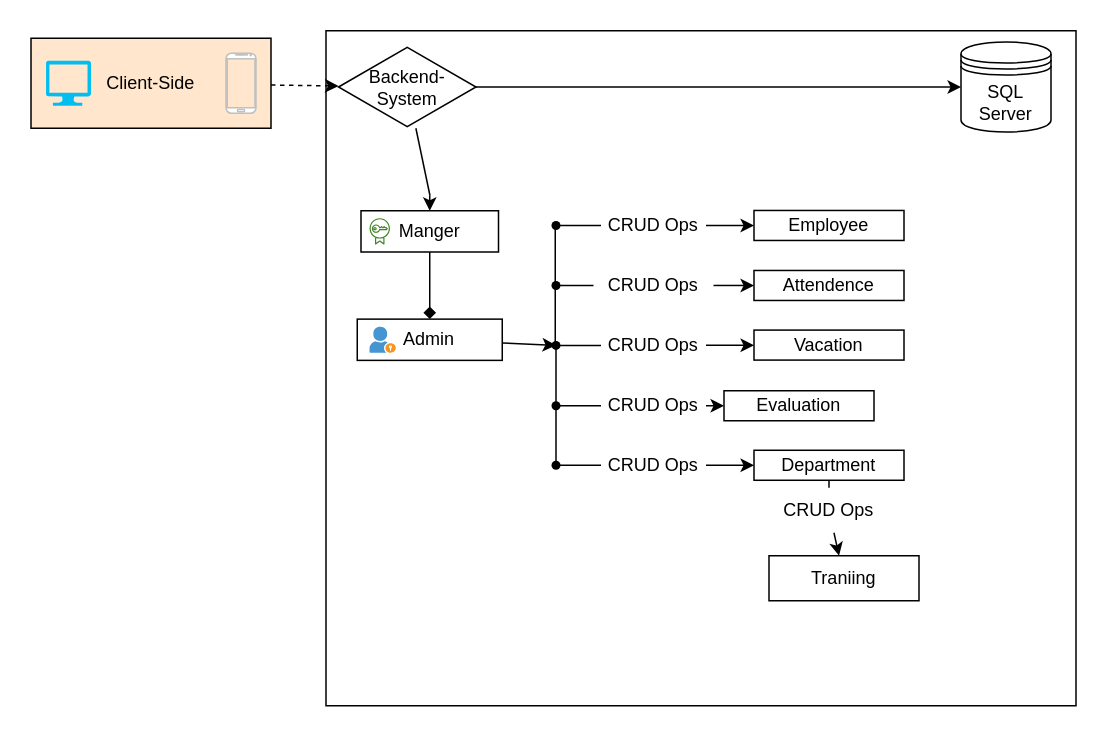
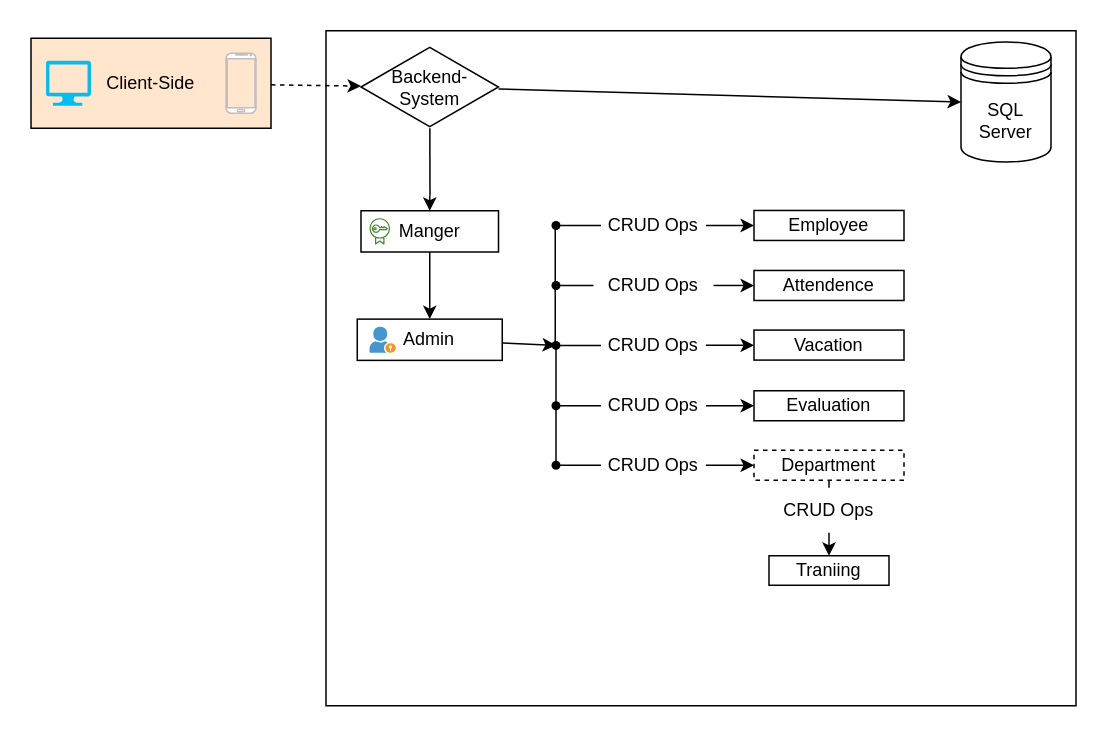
  <mxCell id="0" />
  <mxCell id="1" parent="0" />
  <mxCell id="2" value="" style="rounded=0;whiteSpace=wrap;html=1;fontStyle=1" vertex="1" parent="1"><mxGeometry x="216.67" y="20" width="500" height="450" as="geometry" /></mxCell>
  <mxCell id="3" style="edgeStyle=none;html=1;dashed=1;" edge="1" parent="1" source="4" target="7"><mxGeometry relative="1" as="geometry" /></mxCell>
  <mxCell id="4" value="Client-Side" style="rounded=0;whiteSpace=wrap;html=1;fillColor=#ffe6cc;" vertex="1" parent="1"><mxGeometry x="20" y="25" width="160" height="60" as="geometry" /></mxCell>
  <mxCell id="5" style="edgeStyle=none;html=1;entryX=0;entryY=0.5;entryDx=0;entryDy=0;" edge="1" parent="1" source="7" target="8"><mxGeometry relative="1" as="geometry" /></mxCell>
  <mxCell id="6" style="edgeStyle=none;html=1;entryX=0.5;entryY=0;entryDx=0;entryDy=0;startArrow=none;" edge="1" parent="1" target="10"><mxGeometry relative="1" as="geometry"><mxPoint x="285.837" y="130" as="sourcePoint" /></mxGeometry></mxCell>
- <mxCell id="7" value="Backend-System" style="html=1;whiteSpace=wrap;aspect=fixed;shape=isoRectangle;" vertex="1" parent="1"><mxGeometry x="225" y="30" width="91.67" height="55" as="geometry" /></mxCell>
- <mxCell id="8" value="SQL Server" style="shape=datastore;whiteSpace=wrap;html=1;" vertex="1" parent="1"><mxGeometry x="640" y="27.5" width="60" height="60" as="geometry" /></mxCell>
- <mxCell id="9" value="" style="edgeStyle=none;html=1;endArrow=diamond;" edge="1" parent="1" source="10" target="12"><mxGeometry relative="1" as="geometry" /></mxCell>
+ <mxCell id="7" value="Backend-System" style="html=1;whiteSpace=wrap;aspect=fixed;shape=isoRectangle;" vertex="1" parent="1"><mxGeometry x="240" y="30" width="91.67" height="55" as="geometry" /></mxCell>
+ <mxCell id="8" value="SQL Server" style="shape=datastore;whiteSpace=wrap;html=1;" vertex="1" parent="1"><mxGeometry x="640" y="27.5" width="60" height="80" as="geometry" /></mxCell>
+ <mxCell id="9" value="" style="edgeStyle=none;html=1;" edge="1" parent="1" source="10" target="12"><mxGeometry relative="1" as="geometry" /></mxCell>
  <mxCell id="10" value="Manger" style="whiteSpace=wrap;html=1;" vertex="1" parent="1"><mxGeometry x="240" y="140" width="91.67" height="27.5" as="geometry" /></mxCell>
  <mxCell id="11" value="" style="edgeStyle=none;html=1;" edge="1" parent="1" source="12" target="17"><mxGeometry relative="1" as="geometry" /></mxCell>
  <mxCell id="12" value="Admin" style="whiteSpace=wrap;html=1;" vertex="1" parent="1"><mxGeometry x="237.5" y="212.25" width="96.67" height="27.5" as="geometry" /></mxCell>
  <mxCell id="13" value="" style="edgeStyle=none;html=1;endArrow=none;" edge="1" parent="1" source="7"><mxGeometry relative="1" as="geometry"><mxPoint x="285.835" y="85" as="sourcePoint" /><mxPoint x="286" y="130" as="targetPoint" /></mxGeometry></mxCell>
  <mxCell id="14" value="" style="edgeStyle=none;html=1;startArrow=none;" edge="1" parent="1" source="46" target="40"><mxGeometry relative="1" as="geometry" /></mxCell>
- <mxCell id="15" value="Department" style="whiteSpace=wrap;html=1;" vertex="1" parent="1"><mxGeometry x="502" y="299.68" width="100" height="20" as="geometry" /></mxCell>
+ <mxCell id="15" value="Department" style="whiteSpace=wrap;html=1;dashed=1;" vertex="1" parent="1"><mxGeometry x="502" y="299.68" width="100" height="20" as="geometry" /></mxCell>
  <mxCell id="16" value="" style="edgeStyle=none;html=1;startArrow=none;" edge="1" parent="1" source="35" target="28"><mxGeometry relative="1" as="geometry"><mxPoint x="416" y="230" as="targetPoint" /></mxGeometry></mxCell>
  <mxCell id="17" value="" style="shape=waypoint;sketch=0;fillStyle=solid;size=6;pointerEvents=1;points=[];fillColor=none;resizable=0;rotatable=0;perimeter=centerPerimeter;snapToPoint=1;" vertex="1" parent="1"><mxGeometry x="360" y="219.75" width="20" height="20" as="geometry" /></mxCell>
  <mxCell id="18" value="" style="edgeStyle=none;html=1;startArrow=none;" edge="1" parent="1" source="31" target="26"><mxGeometry relative="1" as="geometry"><mxPoint x="416" y="150" as="targetPoint" /></mxGeometry></mxCell>
  <mxCell id="19" value="" style="shape=waypoint;sketch=0;fillStyle=solid;size=6;pointerEvents=1;points=[];fillColor=none;resizable=0;rotatable=0;perimeter=centerPerimeter;snapToPoint=1;" vertex="1" parent="1"><mxGeometry x="360" y="139.81" width="20" height="20" as="geometry" /></mxCell>
  <mxCell id="20" style="edgeStyle=none;html=1;startArrow=none;" edge="1" parent="1" target="27"><mxGeometry relative="1" as="geometry"><mxPoint x="475" y="189.81" as="sourcePoint" /><mxPoint x="416" y="189.81" as="targetPoint" /></mxGeometry></mxCell>
  <mxCell id="21" value="" style="shape=waypoint;sketch=0;fillStyle=solid;size=6;pointerEvents=1;points=[];fillColor=none;resizable=0;rotatable=0;perimeter=centerPerimeter;snapToPoint=1;" vertex="1" parent="1"><mxGeometry x="360" y="179.81" width="20" height="20" as="geometry" /></mxCell>
  <mxCell id="22" style="edgeStyle=none;html=1;startArrow=none;" edge="1" parent="1" source="37" target="29"><mxGeometry relative="1" as="geometry"><mxPoint x="416" y="270" as="targetPoint" /></mxGeometry></mxCell>
  <mxCell id="23" value="" style="shape=waypoint;sketch=0;fillStyle=solid;size=6;pointerEvents=1;points=[];fillColor=none;resizable=0;rotatable=0;perimeter=centerPerimeter;snapToPoint=1;" vertex="1" parent="1"><mxGeometry x="360" y="260" width="20" height="20" as="geometry" /></mxCell>
  <mxCell id="24" value="" style="edgeStyle=none;html=1;startArrow=none;" edge="1" parent="1" source="39" target="15"><mxGeometry relative="1" as="geometry" /></mxCell>
  <mxCell id="25" value="" style="shape=waypoint;sketch=0;fillStyle=solid;size=6;pointerEvents=1;points=[];fillColor=none;resizable=0;rotatable=0;perimeter=centerPerimeter;snapToPoint=1;" vertex="1" parent="1"><mxGeometry x="360" y="299.68" width="20" height="20" as="geometry" /></mxCell>
  <mxCell id="26" value="&lt;div style=&quot;text-align: center;&quot;&gt;&lt;span style=&quot;text-align: start; background-color: initial;&quot;&gt;Employee&lt;/span&gt;&lt;span style=&quot;background-color: initial; color: rgba(0, 0, 0, 0); font-family: monospace; font-size: 0px; text-align: start;&quot;&gt;%3CmxGraphModel%3E%3Croot%3E%3CmxCell%20id%3D%220%22%2F%3E%3CmxCell%20id%3D%221%22%20parent%3D%220%22%2F%3E%3CmxCell%20id%3D%222%22%20value%3D%22Admin%22%20style%3D%22whiteSpace%3Dwrap%3Bhtml%3D1%3B%22%20vertex%3D%221%22%20parent%3D%221%22%3E%3CmxGeometry%20x%3D%22200%22%20y%3D%22160%22%20width%3D%2281.67%22%20height%3D%2227.5%22%20as%3D%22geometry%22%2F%3E%3C%2FmxCell%3E%3C%2Froot%3E%3C%2FmxGraphModel%3E&lt;/span&gt;&lt;/div&gt;" style="whiteSpace=wrap;html=1;" vertex="1" parent="1"><mxGeometry x="502" y="139.81" width="100" height="20" as="geometry" /></mxCell>
  <mxCell id="27" value="Attendence&lt;span style=&quot;color: rgba(0, 0, 0, 0); font-family: monospace; font-size: 0px; text-align: start;&quot;&gt;%3CmxGraphModel%3E%3Croot%3E%3CmxCell%20id%3D%220%22%2F%3E%3CmxCell%20id%3D%221%22%20parent%3D%220%22%2F%3E%3CmxCell%20id%3D%222%22%20value%3D%22Admin%22%20style%3D%22whiteSpace%3Dwrap%3Bhtml%3D1%3B%22%20vertex%3D%221%22%20parent%3D%221%22%3E%3CmxGeometry%20x%3D%22200%22%20y%3D%22160%22%20width%3D%2281.67%22%20height%3D%2227.5%22%20as%3D%22geometry%22%2F%3E%3C%2FmxCell%3E%3C%2Froot%3E%3C%2FmxGraphModel%3E&lt;/span&gt;" style="whiteSpace=wrap;html=1;" vertex="1" parent="1"><mxGeometry x="502" y="179.81" width="100" height="20" as="geometry" /></mxCell>
  <mxCell id="28" value="Vacation&lt;span style=&quot;color: rgba(0, 0, 0, 0); font-family: monospace; font-size: 0px; text-align: start;&quot;&gt;%3CmxGraphModel%3E%3Croot%3E%3CmxCell%20id%3D%220%22%2F%3E%3CmxCell%20id%3D%221%22%20parent%3D%220%22%2F%3E%3CmxCell%20id%3D%222%22%20value%3D%22Admin%22%20style%3D%22whiteSpace%3Dwrap%3Bhtml%3D1%3B%22%20vertex%3D%221%22%20parent%3D%221%22%3E%3CmxGeometry%20x%3D%22200%22%20y%3D%22160%22%20width%3D%2281.67%22%20height%3D%2227.5%22%20as%3D%22geometry%22%2F%3E%3C%2FmxCell%3E%3C%2Froot%3E%3C%2FmxGraphModel%3E&lt;/span&gt;" style="whiteSpace=wrap;html=1;" vertex="1" parent="1"><mxGeometry x="502" y="219.56" width="100" height="20" as="geometry" /></mxCell>
- <mxCell id="29" value="Evaluation" style="whiteSpace=wrap;html=1;" vertex="1" parent="1"><mxGeometry x="482" y="260" width="100" height="20" as="geometry" /></mxCell>
+ <mxCell id="29" value="Evaluation" style="whiteSpace=wrap;html=1;" vertex="1" parent="1"><mxGeometry x="502" y="260" width="100" height="20" as="geometry" /></mxCell>
  <mxCell id="30" value="" style="edgeStyle=none;html=1;endArrow=none;" edge="1" parent="1" source="19" target="31"><mxGeometry relative="1" as="geometry"><mxPoint x="370" y="149.81" as="sourcePoint" /><mxPoint x="502" y="149.81" as="targetPoint" /></mxGeometry></mxCell>
  <mxCell id="31" value="CRUD Ops" style="text;html=1;strokeColor=none;fillColor=none;align=center;verticalAlign=middle;whiteSpace=wrap;rounded=0;" vertex="1" parent="1"><mxGeometry x="400" y="134.81" width="70" height="30" as="geometry" /></mxCell>
  <mxCell id="32" value="" style="edgeStyle=none;html=1;endArrow=none;" edge="1" parent="1" source="21"><mxGeometry relative="1" as="geometry"><mxPoint x="370" y="189.81" as="sourcePoint" /><mxPoint x="395" y="189.81" as="targetPoint" /></mxGeometry></mxCell>
  <mxCell id="33" value="CRUD Ops" style="text;html=1;strokeColor=none;fillColor=none;align=center;verticalAlign=middle;whiteSpace=wrap;rounded=0;" vertex="1" parent="1"><mxGeometry x="400" y="174.81" width="70" height="30" as="geometry" /></mxCell>
  <mxCell id="34" value="" style="edgeStyle=none;html=1;endArrow=none;" edge="1" parent="1" source="17" target="35"><mxGeometry relative="1" as="geometry"><mxPoint x="370" y="229.75" as="sourcePoint" /><mxPoint x="502" y="229.612" as="targetPoint" /></mxGeometry></mxCell>
  <mxCell id="35" value="CRUD Ops" style="text;html=1;strokeColor=none;fillColor=none;align=center;verticalAlign=middle;whiteSpace=wrap;rounded=0;" vertex="1" parent="1"><mxGeometry x="400" y="214.75" width="70" height="30" as="geometry" /></mxCell>
  <mxCell id="36" value="" style="edgeStyle=none;html=1;endArrow=none;" edge="1" parent="1" source="23" target="37"><mxGeometry relative="1" as="geometry"><mxPoint x="370" y="270" as="sourcePoint" /><mxPoint x="502" y="270" as="targetPoint" /></mxGeometry></mxCell>
  <mxCell id="37" value="CRUD Ops" style="text;html=1;strokeColor=none;fillColor=none;align=center;verticalAlign=middle;whiteSpace=wrap;rounded=0;" vertex="1" parent="1"><mxGeometry x="400" y="255" width="70" height="30" as="geometry" /></mxCell>
  <mxCell id="38" value="" style="edgeStyle=none;html=1;endArrow=none;" edge="1" parent="1" source="25" target="39"><mxGeometry relative="1" as="geometry"><mxPoint x="370" y="309.68" as="sourcePoint" /><mxPoint x="502" y="309.68" as="targetPoint" /></mxGeometry></mxCell>
  <mxCell id="39" value="CRUD Ops" style="text;html=1;strokeColor=none;fillColor=none;align=center;verticalAlign=middle;whiteSpace=wrap;rounded=0;" vertex="1" parent="1"><mxGeometry x="400" y="294.68" width="70" height="30" as="geometry" /></mxCell>
- <mxCell id="40" value="Traniing" style="whiteSpace=wrap;html=1;" vertex="1" parent="1"><mxGeometry x="512" y="370" width="100" height="30" as="geometry" /></mxCell>
+ <mxCell id="40" value="Traniing" style="whiteSpace=wrap;html=1;" vertex="1" parent="1"><mxGeometry x="512" y="370" width="80" height="19.68" as="geometry" /></mxCell>
  <mxCell id="41" value="" style="endArrow=none;html=1;entryX=0.611;entryY=0.664;entryDx=0;entryDy=0;entryPerimeter=0;exitX=0.731;exitY=0.988;exitDx=0;exitDy=0;exitPerimeter=0;" edge="1" parent="1" source="25" target="17"><mxGeometry width="50" height="50" relative="1" as="geometry"><mxPoint x="500" y="340" as="sourcePoint" /><mxPoint x="540" y="290" as="targetPoint" /></mxGeometry></mxCell>
  <mxCell id="42" value="" style="endArrow=none;html=1;entryX=0.611;entryY=0.664;entryDx=0;entryDy=0;entryPerimeter=0;exitX=0.731;exitY=0.988;exitDx=0;exitDy=0;exitPerimeter=0;" edge="1" parent="1"><mxGeometry width="50" height="50" relative="1" as="geometry"><mxPoint x="369.5" y="229.77" as="sourcePoint" /><mxPoint x="369.5" y="149.84" as="targetPoint" /></mxGeometry></mxCell>
  <mxCell id="43" value="" style="shadow=0;dashed=0;html=1;strokeColor=none;fillColor=#4495D1;labelPosition=center;verticalLabelPosition=bottom;verticalAlign=top;align=center;outlineConnect=0;shape=mxgraph.veeam.portal_admin;" vertex="1" parent="1"><mxGeometry x="245.69" y="217.41" width="17.5" height="17.18" as="geometry" /></mxCell>
  <mxCell id="44" value="" style="sketch=0;outlineConnect=0;fontColor=#232F3E;gradientColor=none;fillColor=#3F8624;strokeColor=none;dashed=0;verticalLabelPosition=bottom;verticalAlign=top;align=center;html=1;fontSize=12;fontStyle=0;aspect=fixed;pointerEvents=1;shape=mxgraph.aws4.certificate_manager;" vertex="1" parent="1"><mxGeometry x="245.69" y="144.75" width="13.62" height="18" as="geometry" /></mxCell>
  <mxCell id="45" value="" style="edgeStyle=none;html=1;endArrow=none;" edge="1" parent="1" source="15" target="46"><mxGeometry relative="1" as="geometry"><mxPoint x="552" y="319.68" as="sourcePoint" /><mxPoint x="552" y="370" as="targetPoint" /></mxGeometry></mxCell>
  <mxCell id="46" value="CRUD Ops" style="text;html=1;strokeColor=none;fillColor=none;align=center;verticalAlign=middle;whiteSpace=wrap;rounded=0;" vertex="1" parent="1"><mxGeometry x="517" y="324.68" width="70" height="30" as="geometry" /></mxCell>
  <mxCell id="47" value="" style="verticalLabelPosition=bottom;html=1;verticalAlign=top;align=center;strokeColor=none;fillColor=#00BEF2;shape=mxgraph.azure.computer;pointerEvents=1;" vertex="1" parent="1"><mxGeometry x="30" y="40" width="30" height="30" as="geometry" /></mxCell>
  <mxCell id="48" value="" style="verticalLabelPosition=bottom;verticalAlign=top;html=1;shadow=0;dashed=0;strokeWidth=1;shape=mxgraph.android.phone2;strokeColor=#c0c0c0;" vertex="1" parent="1"><mxGeometry x="150" y="35" width="20" height="40" as="geometry" /></mxCell>
